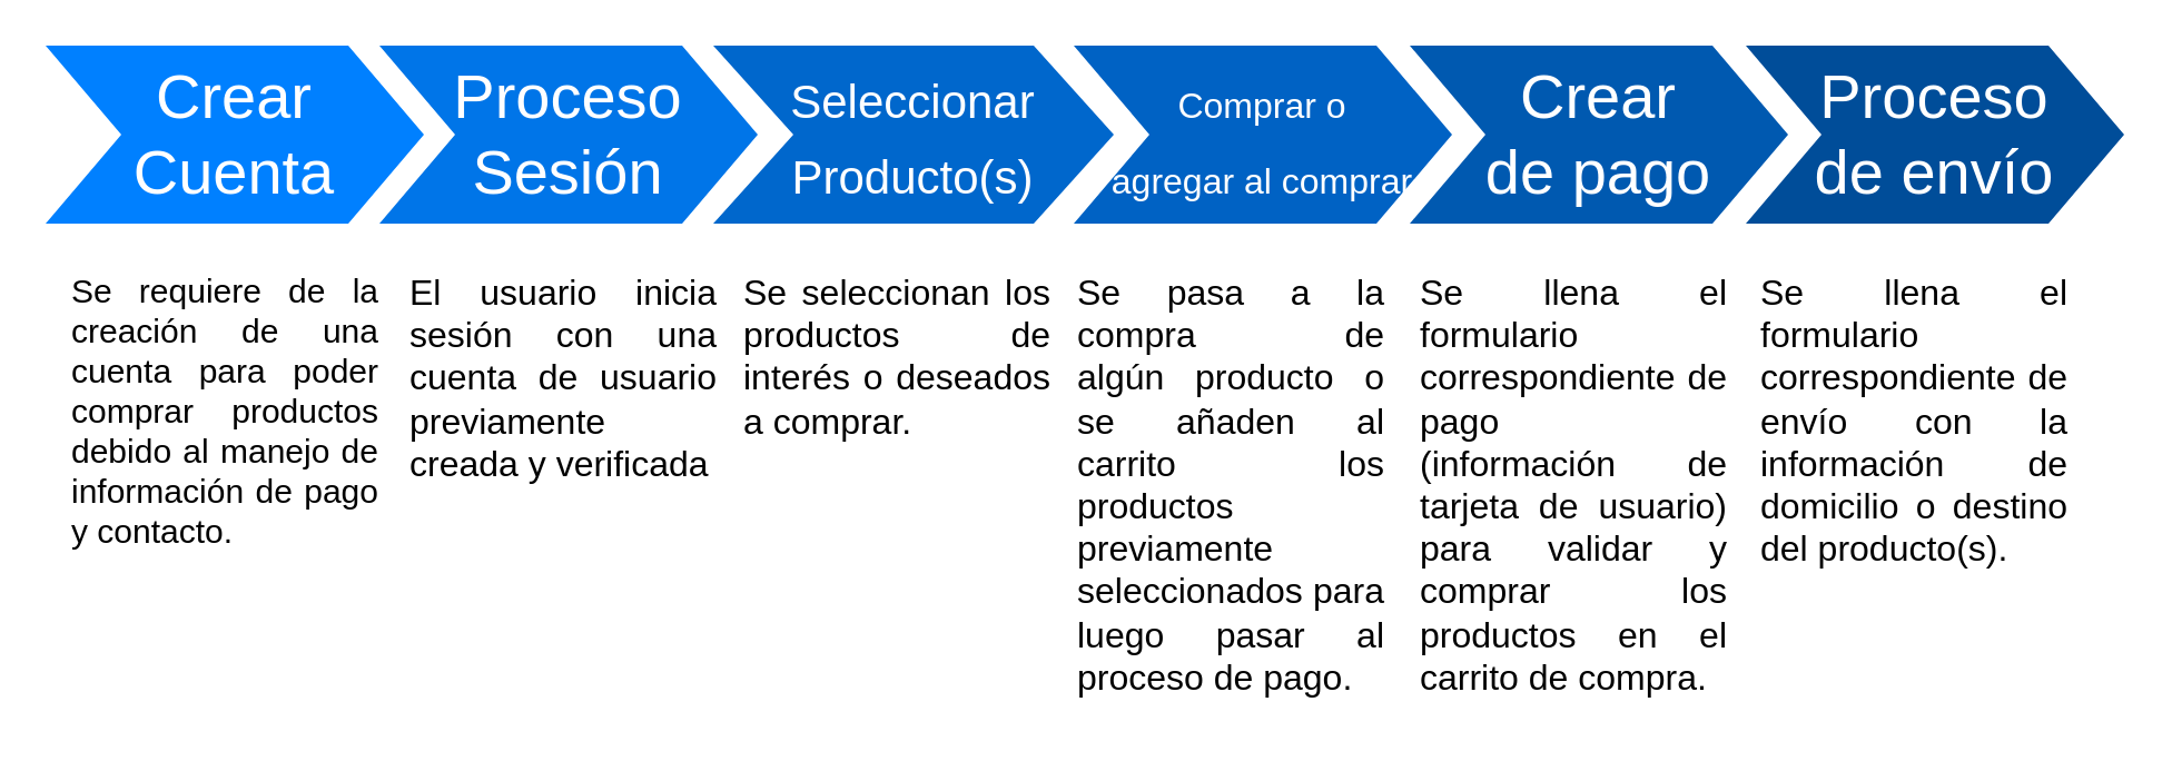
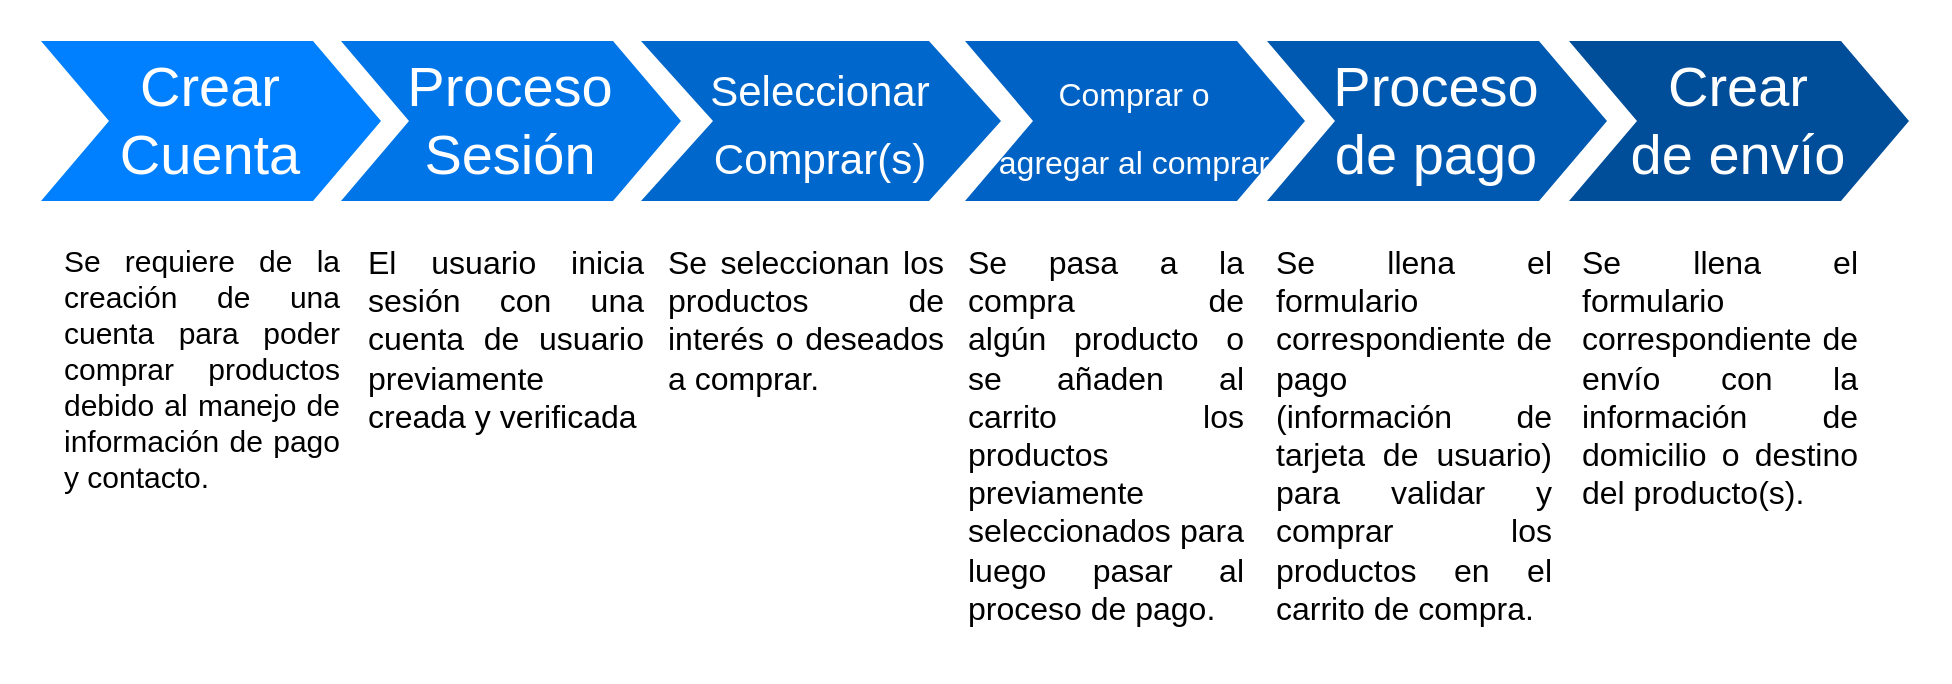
  <mxCell id="0" />
  <mxCell id="1" parent="0" />
  <mxCell id="2" value="Crear Cuenta" style="shape=step;whiteSpace=wrap;html=1;fontSize=28;fillColor=#0080FF;fontColor=#FFFFFF;strokeColor=none;" parent="1" vertex="1"><mxGeometry x="20" y="20" width="170" height="80" as="geometry" /></mxCell>
  <mxCell id="3" value="Proceso Sesión" style="shape=step;whiteSpace=wrap;html=1;fontSize=28;fillColor=#0075E8;fontColor=#FFFFFF;strokeColor=none;" parent="1" vertex="1"><mxGeometry x="170" y="20" width="170" height="80" as="geometry" /></mxCell>
- <mxCell id="4" value="&lt;font style=&quot;line-height: 0% ; font-size: 21px&quot;&gt;Seleccionar Producto(s)&lt;/font&gt;" style="shape=step;whiteSpace=wrap;html=1;fontSize=28;fillColor=#0067CC;fontColor=#FFFFFF;strokeColor=none;" parent="1" vertex="1"><mxGeometry x="320" y="20" width="180" height="80" as="geometry" /></mxCell>
+ <mxCell id="4" value="&lt;font style=&quot;line-height: 0% ; font-size: 21px&quot;&gt;Seleccionar Comprar(s)&lt;/font&gt;" style="shape=step;whiteSpace=wrap;html=1;fontSize=28;fillColor=#0067CC;fontColor=#FFFFFF;strokeColor=none;" parent="1" vertex="1"><mxGeometry x="320" y="20" width="180" height="80" as="geometry" /></mxCell>
  <mxCell id="5" value="&lt;font style=&quot;font-size: 16px ; line-height: 40%&quot;&gt;Comprar o &lt;br&gt;agregar al comprar&lt;/font&gt;" style="shape=step;whiteSpace=wrap;html=1;fontSize=28;fillColor=#0062C4;fontColor=#FFFFFF;strokeColor=none;" parent="1" vertex="1"><mxGeometry x="482" y="20" width="170" height="80" as="geometry" /></mxCell>
- <mxCell id="6" value="Crear&lt;br&gt;de pago" style="shape=step;whiteSpace=wrap;html=1;fontSize=28;fillColor=#0059B0;fontColor=#FFFFFF;strokeColor=none;" parent="1" vertex="1"><mxGeometry x="633" y="20" width="170" height="80" as="geometry" /></mxCell>
- <mxCell id="7" value="Proceso&lt;br&gt;de envío" style="shape=step;whiteSpace=wrap;html=1;fontSize=28;fillColor=#004D99;fontColor=#FFFFFF;strokeColor=none;" parent="1" vertex="1"><mxGeometry x="784" y="20" width="170" height="80" as="geometry" /></mxCell>
+ <mxCell id="6" value="Proceso&lt;br&gt;de pago" style="shape=step;whiteSpace=wrap;html=1;fontSize=28;fillColor=#0059B0;fontColor=#FFFFFF;strokeColor=none;" parent="1" vertex="1"><mxGeometry x="633" y="20" width="170" height="80" as="geometry" /></mxCell>
+ <mxCell id="7" value="Crear&lt;br&gt;de envío" style="shape=step;whiteSpace=wrap;html=1;fontSize=28;fillColor=#004D99;fontColor=#FFFFFF;strokeColor=none;" parent="1" vertex="1"><mxGeometry x="784" y="20" width="170" height="80" as="geometry" /></mxCell>
  <mxCell id="8" value="&lt;div style=&quot;text-align: justify&quot;&gt;&lt;span style=&quot;font-size: 15px&quot;&gt;Se requiere de la creación de una cuenta para poder comprar productos debido al manejo de información de pago y contacto.&lt;/span&gt;&lt;/div&gt;" style="text;spacingTop=-5;fillColor=#ffffff;whiteSpace=wrap;html=1;align=left;fontSize=12;fontFamily=Helvetica;fillColor=none;strokeColor=none;" parent="1" vertex="1"><mxGeometry x="30" y="120" width="140" height="130" as="geometry" /></mxCell>
  <mxCell id="9" value="&lt;div style=&quot;text-align: justify&quot;&gt;&lt;span&gt;&lt;font&gt;&lt;span style=&quot;font-size: 16px&quot;&gt;El usuario inicia sesión&amp;nbsp;con una cuenta de usuario previamente creada y verificada&lt;/span&gt;&lt;/font&gt;&lt;/span&gt;&lt;/div&gt;" style="text;spacingTop=-5;fillColor=#ffffff;whiteSpace=wrap;html=1;align=left;fontSize=12;fontFamily=Helvetica;fillColor=none;strokeColor=none;" parent="1" vertex="1"><mxGeometry x="182" y="120" width="140" height="120" as="geometry" /></mxCell>
  <mxCell id="10" value="&lt;div style=&quot;text-align: justify&quot;&gt;&lt;span style=&quot;font-size: 16px&quot;&gt;Se seleccionan los productos de interés o deseados a comprar.&lt;/span&gt;&lt;/div&gt;" style="text;spacingTop=-5;fillColor=#ffffff;whiteSpace=wrap;html=1;align=left;fontSize=12;fontFamily=Helvetica;fillColor=none;strokeColor=none;" parent="1" vertex="1"><mxGeometry x="332" y="120" width="140" height="130" as="geometry" /></mxCell>
  <mxCell id="11" value="&lt;div style=&quot;text-align: justify&quot;&gt;&lt;span&gt;&lt;span style=&quot;font-size: 16px&quot;&gt;Se pasa a la compra de algún&amp;nbsp;producto o se añaden al carrito los productos previamente seleccionados para luego pasar al proceso de pago.&lt;/span&gt;&lt;/span&gt;&lt;span style=&quot;font-size: 16px&quot;&gt;&amp;nbsp;&lt;/span&gt;&lt;/div&gt;" style="text;spacingTop=-5;fillColor=#ffffff;whiteSpace=wrap;html=1;align=left;fontSize=12;fontFamily=Helvetica;fillColor=none;strokeColor=none;" parent="1" vertex="1"><mxGeometry x="482" y="120" width="140" height="190" as="geometry" /></mxCell>
  <mxCell id="12" value="&lt;div style=&quot;text-align: justify&quot;&gt;&lt;span style=&quot;font-size: 16px&quot;&gt;Se llena el formulario correspondiente de pago (información&amp;nbsp;de tarjeta de usuario) para validar y comprar los productos en el carrito de compra.&lt;/span&gt;&lt;/div&gt;" style="text;spacingTop=-5;fillColor=#ffffff;whiteSpace=wrap;html=1;align=left;fontSize=12;fontFamily=Helvetica;fillColor=none;strokeColor=none;" parent="1" vertex="1"><mxGeometry x="636" y="120" width="140" height="200" as="geometry" /></mxCell>
  <mxCell id="13" value="&lt;div style=&quot;text-align: justify&quot;&gt;&lt;span style=&quot;font-size: 16px&quot;&gt;Se llena el formulario correspondiente de envío con la información de domicilio o destino del producto(s).&lt;/span&gt;&lt;/div&gt;" style="text;spacingTop=-5;fillColor=#ffffff;whiteSpace=wrap;html=1;align=left;fontSize=12;fontFamily=Helvetica;fillColor=none;strokeColor=none;" parent="1" vertex="1"><mxGeometry x="789" y="120" width="140" height="140" as="geometry" /></mxCell>
